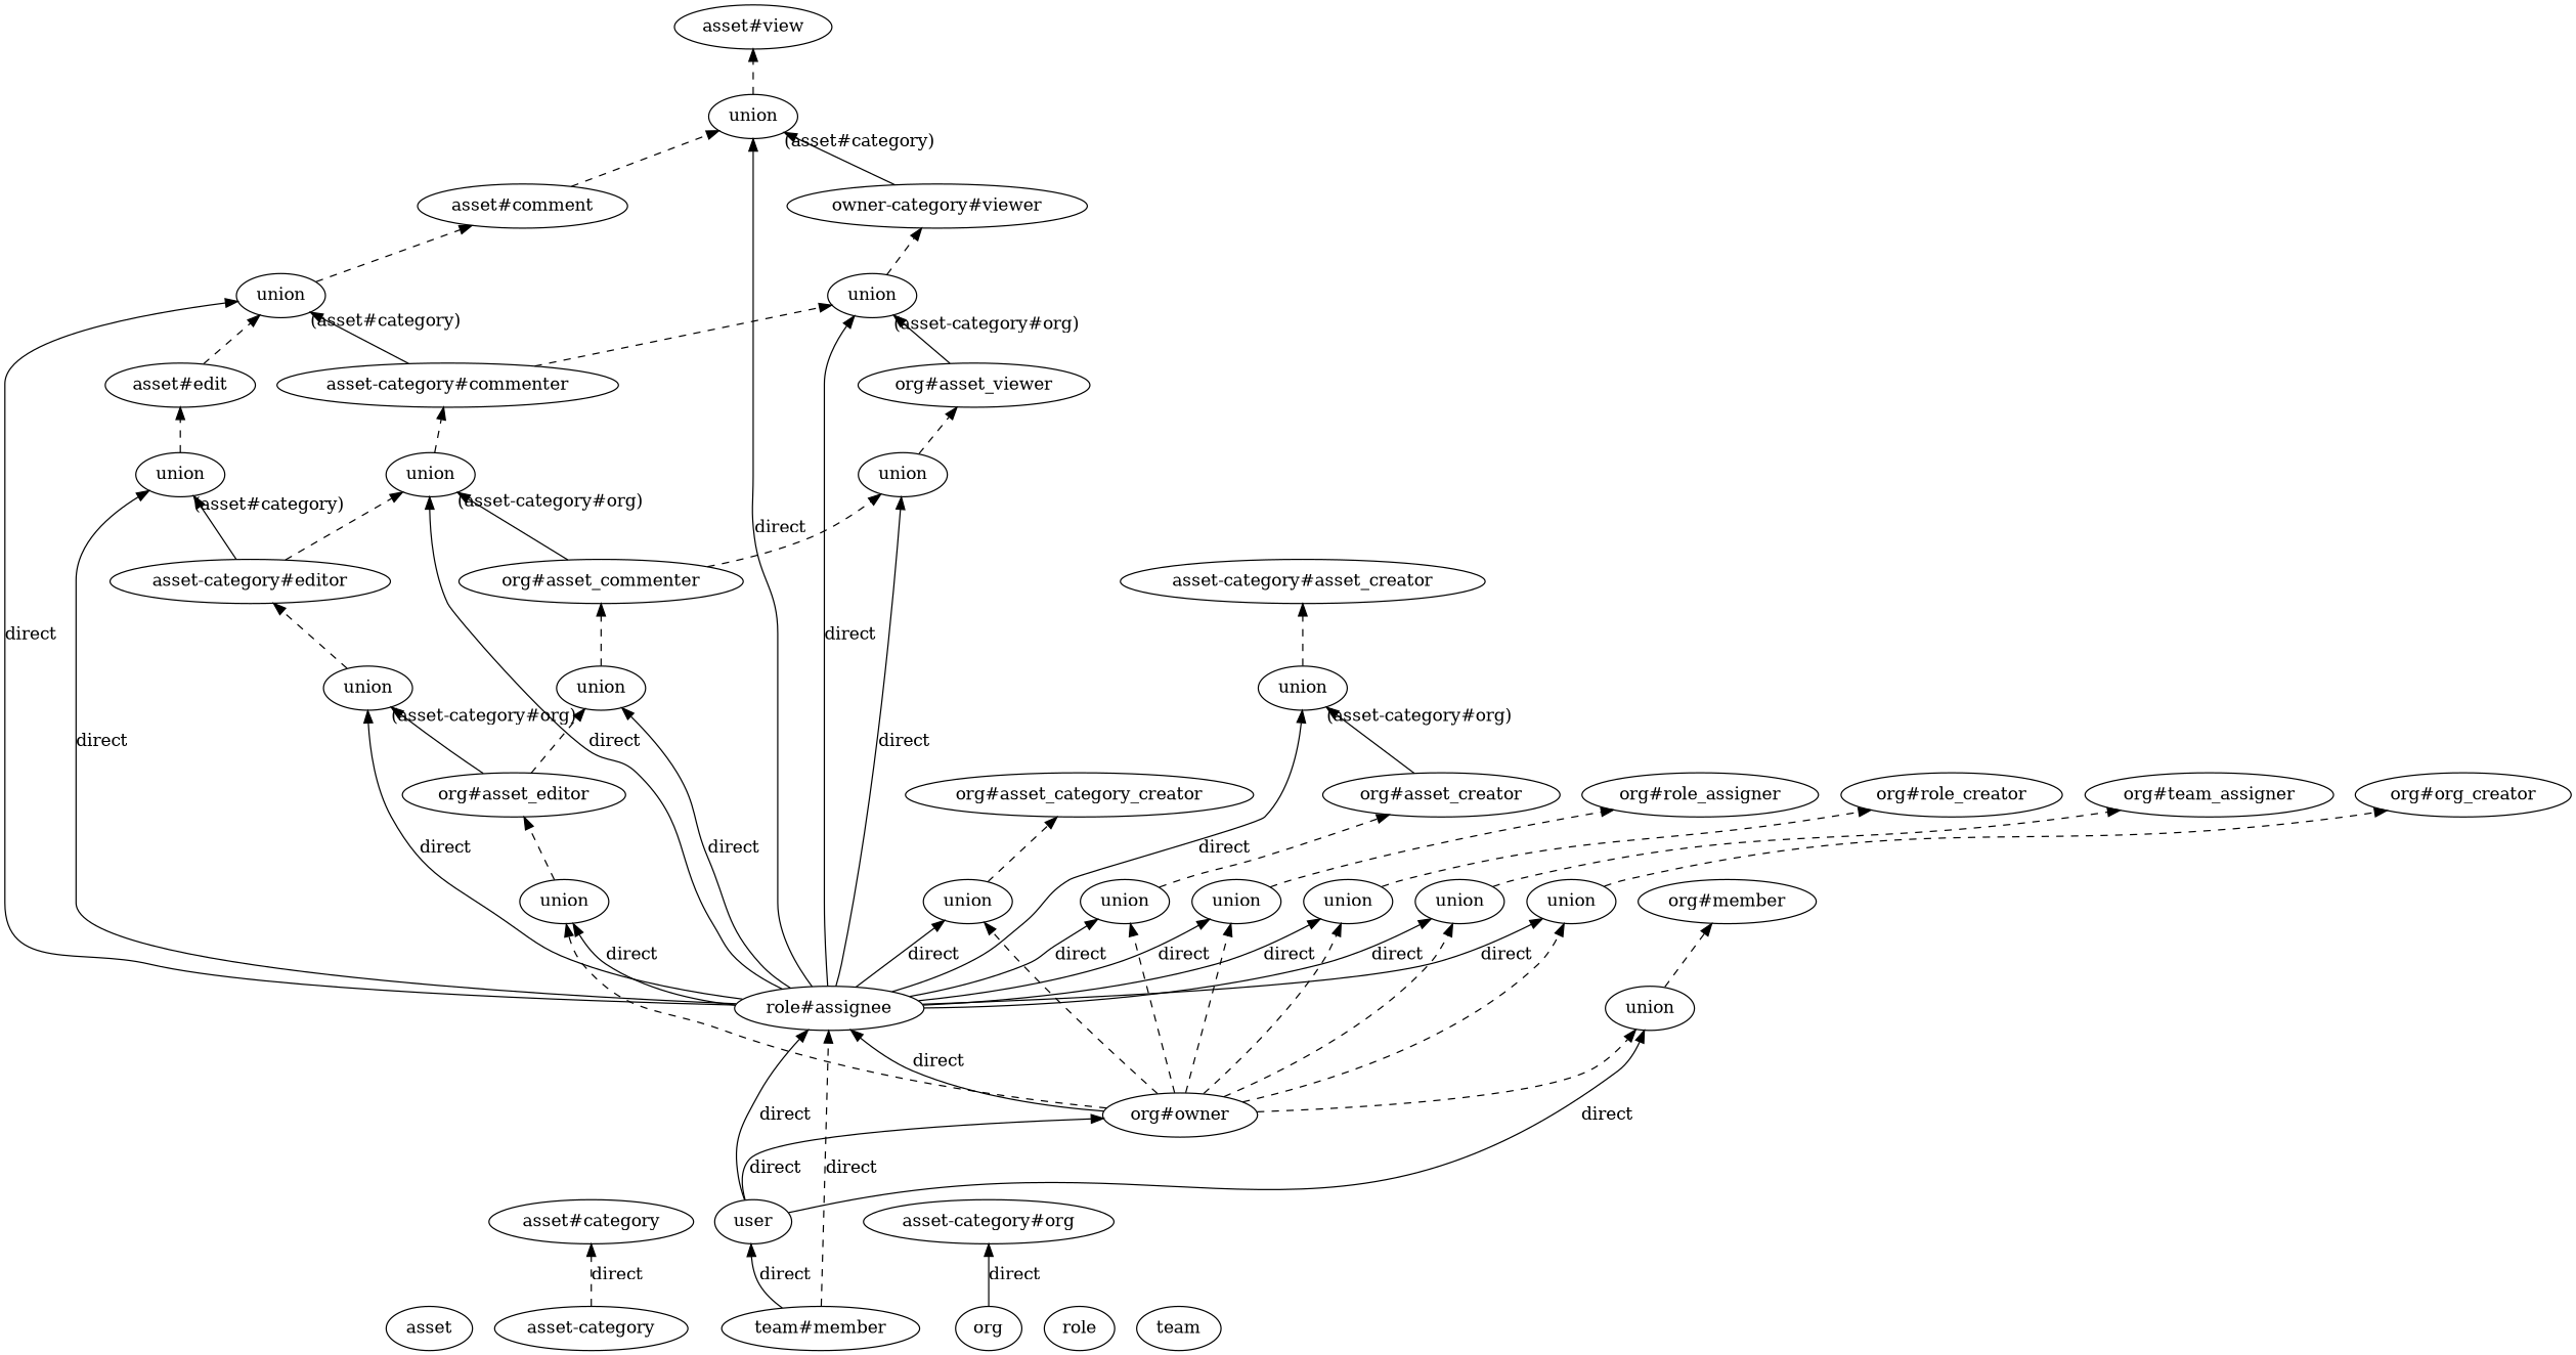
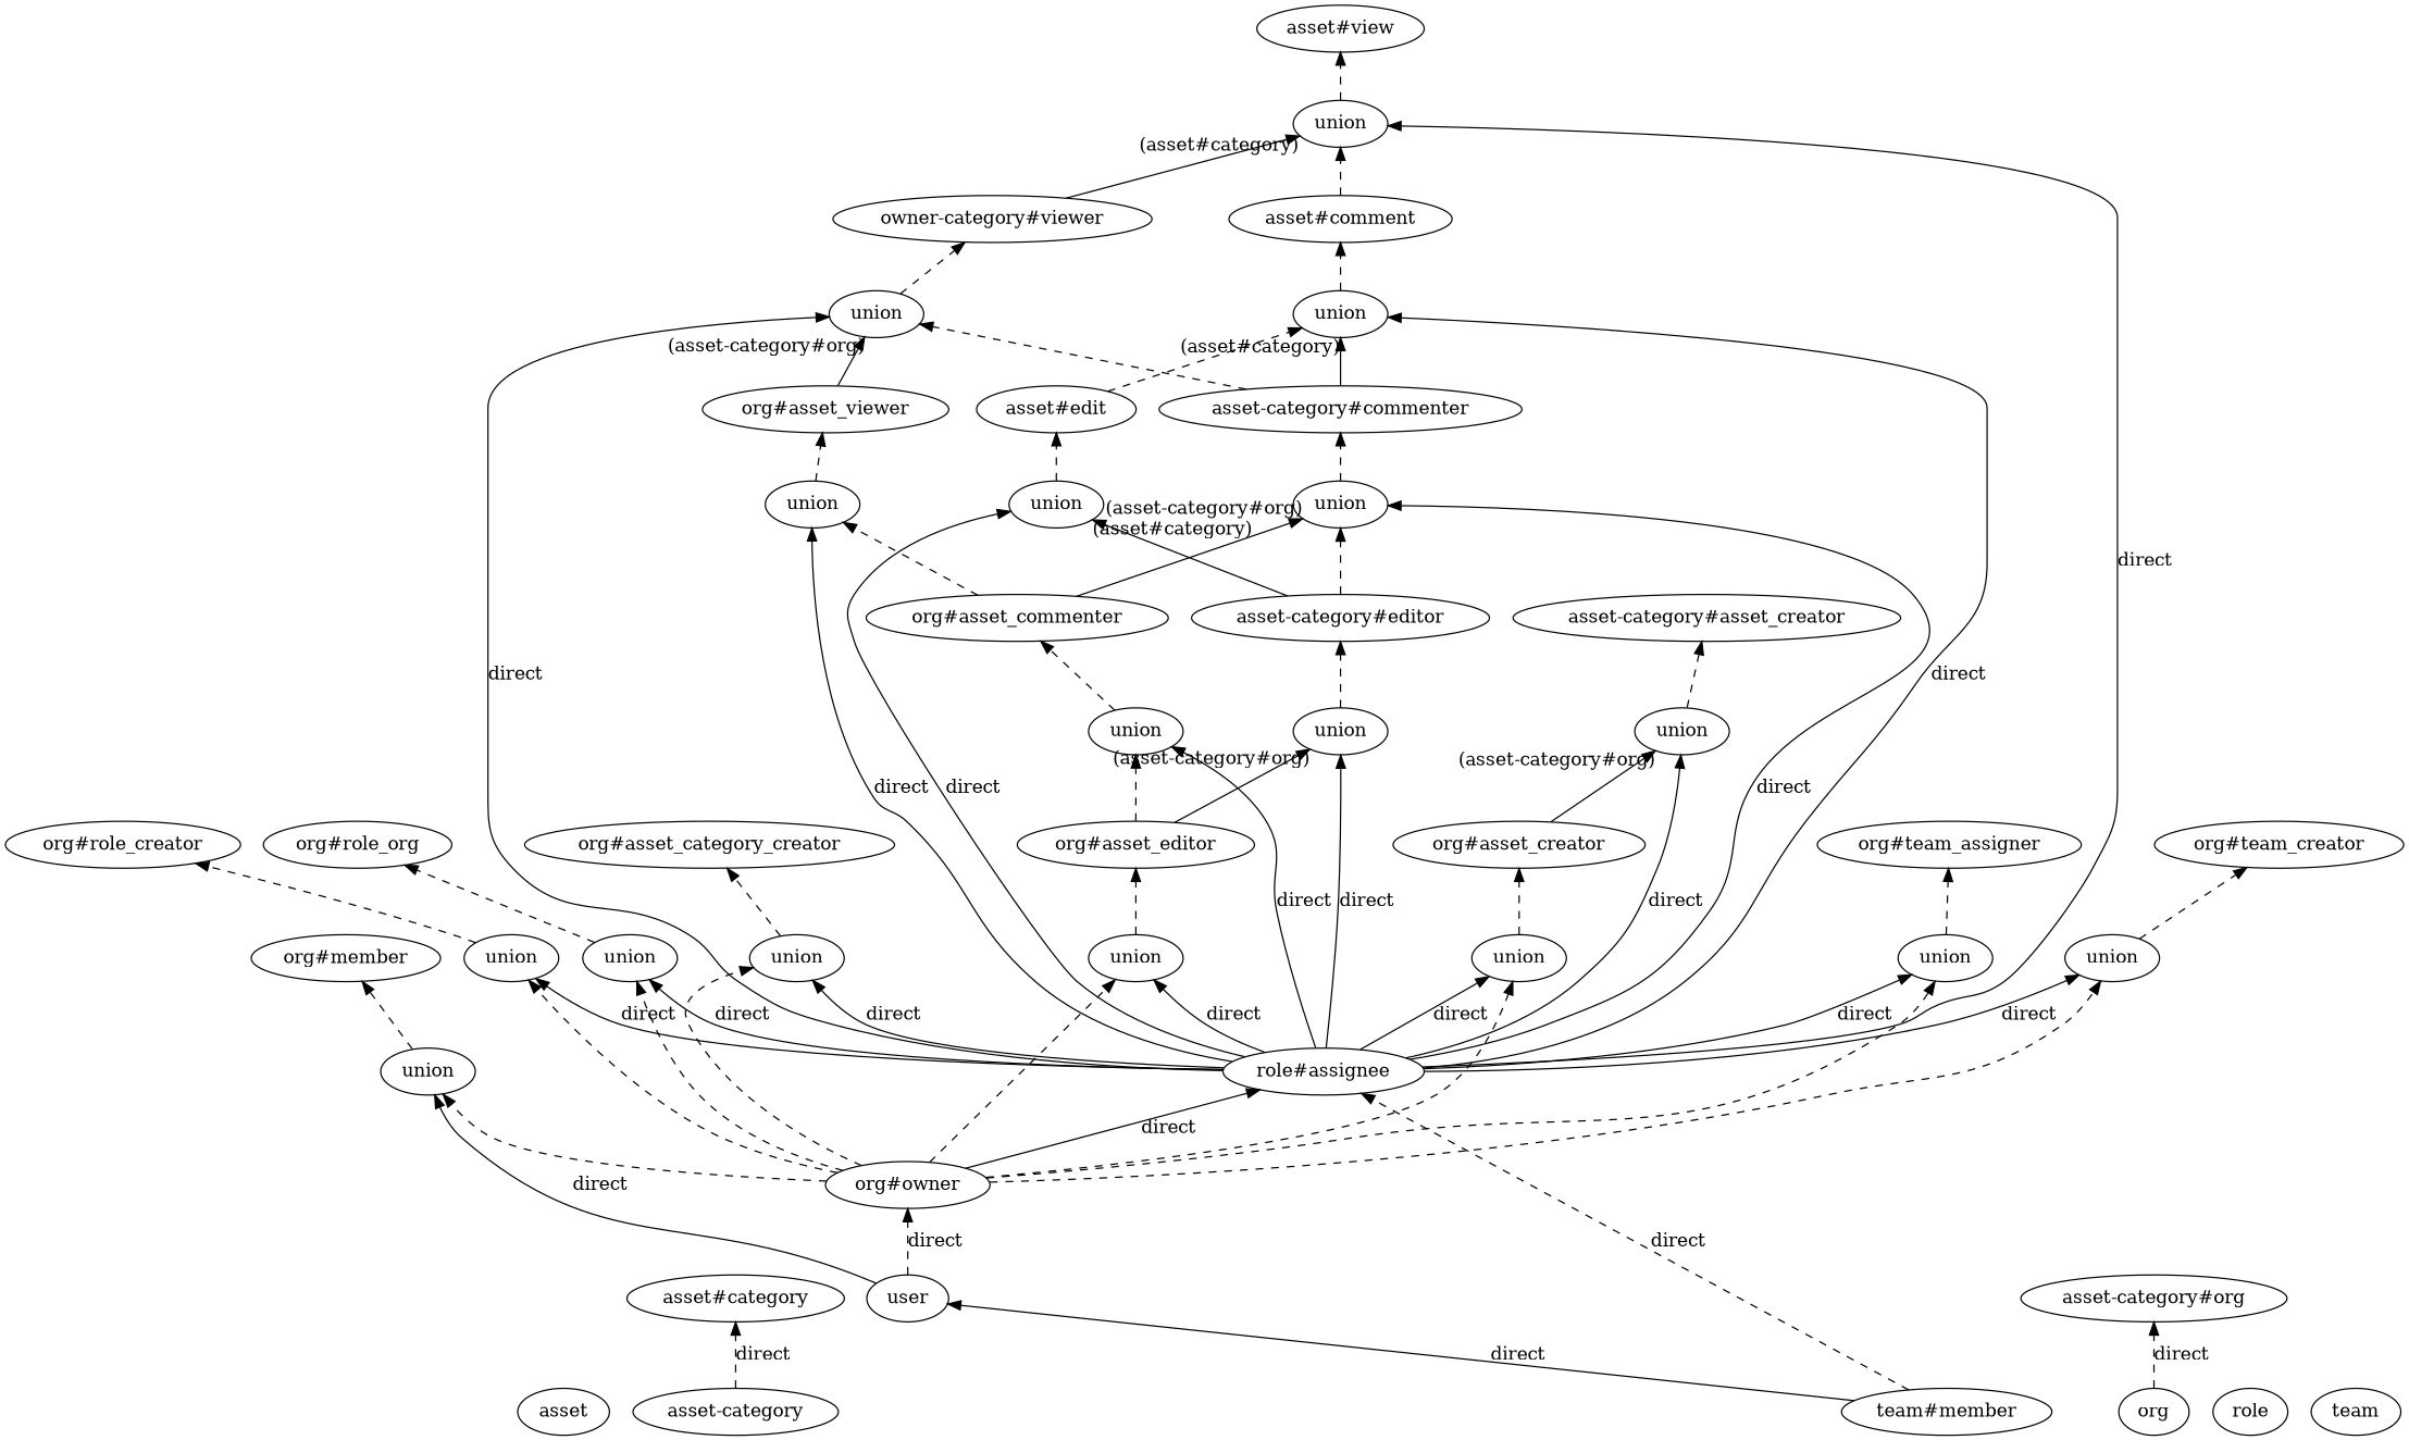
  digraph {
    rankdir=BT
    edge [style=dashed]
    n1 [label=asset]
    n2 [label="asset#category"]
    n3 [label="asset-category"]
    n4 [label="asset#comment"]
    n5 [label=union]
    n6 [label="asset#view"]
    n7 [label=union]
    n8 [label="role#assignee"]
    n9 [label=union]
    n10 [label=union]
    n11 [label=union]
    n12 [label=union]
    n13 [label=union]
    n14 [label=union]
    n15 [label=union]
    n16 [label=union]
    n17 [label=union]
    n18 [label=union]
    n19 [label=union]
    n20 [label=union]
    n21 [label=union]
    n22 [label=union]
    n23 [label="asset#edit"]
    n24 [label="asset-category#asset_creator"]
    n25 [label="asset-category#commenter"]
    n26 [label="asset-category#editor"]
    n27 [label="owner-category#viewer"]
    n28 [label="org#asset_category_creator"]
    n29 [label="org#asset_commenter"]
    n30 [label="org#asset_creator"]
    n31 [label="org#asset_editor"]
    n32 [label="org#asset_viewer"]
-   n33 [label="org#role_assigner"]
+   n33 [label="org#role_org"]
    n34 [label="org#role_creator"]
    n35 [label="org#team_assigner"]
-   n36 [label="org#org_creator"]
+   n36 [label="org#team_creator"]
    n37 [label="asset-category#org"]
    n38 [label=org]
    n39 [label="org#owner"]
    n40 [label=union]
    n41 [label="org#member"]
    n42 [label=user]
    n43 [label="team#member"]
    n44 [label=role]
    n45 [label=team]
    n3 -> n2 [label=direct]
    n4 -> n5
    n5 -> n6
    n7 -> n4
    n8 -> n5 [label=direct style=""]
    n8 -> n7 [label=direct style=""]
    n8 -> n9 [label=direct style=""]
    n8 -> n10 [label=direct style=""]
    n8 -> n11 [label=direct style=""]
    n8 -> n12 [label=direct style=""]
    n8 -> n13 [label=direct style=""]
    n8 -> n14 [label=direct style=""]
    n8 -> n15 [label=direct style=""]
    n8 -> n16 [label=direct style=""]
    n8 -> n17 [label=direct style=""]
    n8 -> n18 [label=direct style=""]
    n8 -> n19 [label=direct style=""]
    n8 -> n20 [label=direct style=""]
    n8 -> n21 [label=direct style=""]
    n8 -> n22 [label=direct style=""]
    n9 -> n23
    n10 -> n24
    n11 -> n25
    n12 -> n26
    n13 -> n27
    n14 -> n28
    n15 -> n29
    n16 -> n30
    n17 -> n31
    n18 -> n32
    n19 -> n33
    n20 -> n34
    n21 -> n35
    n22 -> n36
    n23 -> n7
    n25 -> n7 [headlabel="(asset#category)" style=""]
    n25 -> n13
    n26 -> n9 [headlabel="(asset#category)" style=""]
    n26 -> n11
    n27 -> n5 [headlabel="(asset#category)" style=""]
    n29 -> n11 [headlabel="(asset-category#org)" style=""]
    n29 -> n18
    n30 -> n10 [headlabel="(asset-category#org)" style=""]
    n31 -> n12 [headlabel="(asset-category#org)" style=""]
    n31 -> n15
    n32 -> n13 [headlabel="(asset-category#org)" style=""]
-   n38 -> n37 [label=direct style=""]
+   n38 -> n37 [label=direct]
    n39 -> n8 [label=direct style=""]
    n39 -> n14
    n39 -> n16
    n39 -> n17
    n39 -> n19
    n39 -> n20
    n39 -> n21
    n39 -> n22
    n39 -> n40
    n40 -> n41
-   n42 -> n8 [label=direct style=""]
-   n42 -> n39 [label=direct style=""]
+   n42 -> n39 [label=direct]
    n42 -> n40 [label=direct style=""]
    n43 -> n8 [label=direct]
    n43 -> n42 [label=direct style=""]
  }
